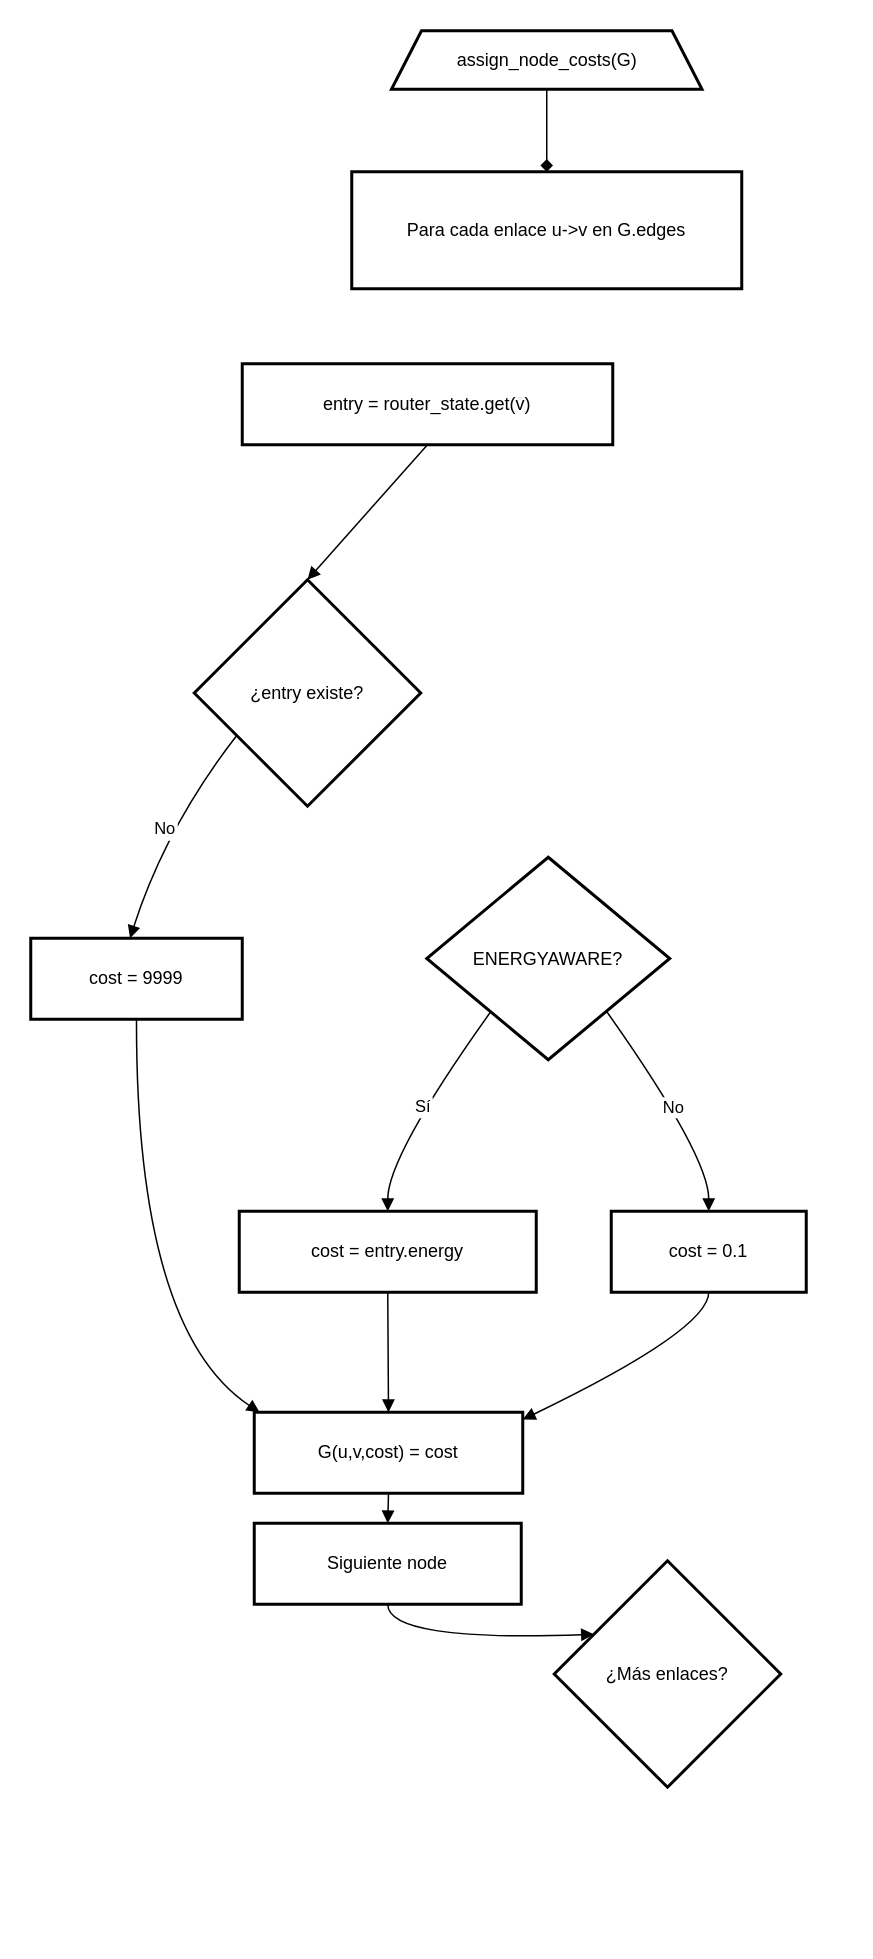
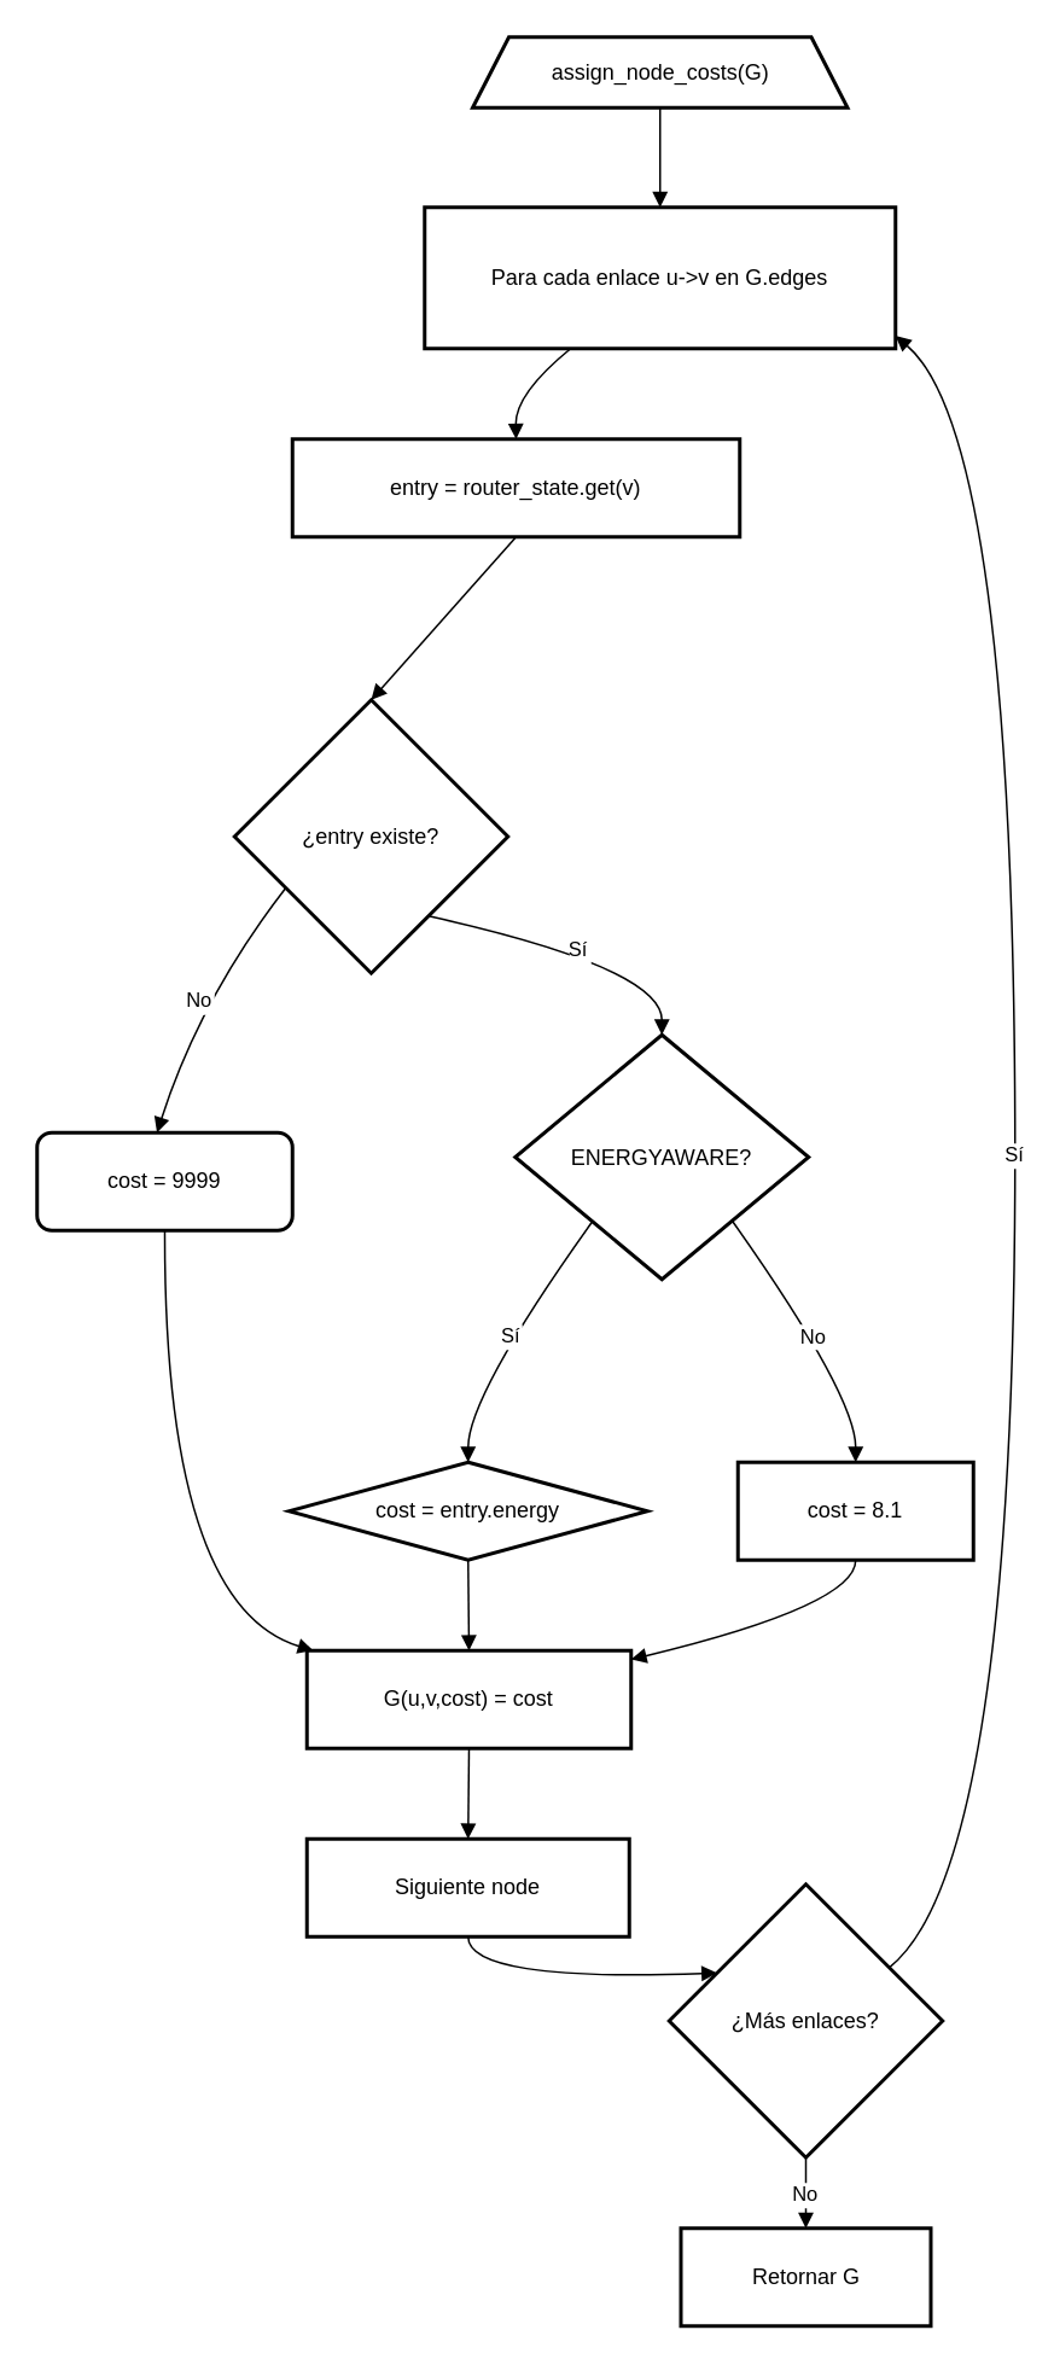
  <mxCell id="0" />
  <mxCell id="1" parent="0" />
  <mxCell id="2" value="assign_node_costs(G)" style="shape=trapezoid;perimeter=trapezoidPerimeter;fixedSize=1;strokeWidth=2;whiteSpace=wrap;" vertex="1" parent="1"><mxGeometry x="260.5" y="20" width="207" height="39" as="geometry" /></mxCell>
  <mxCell id="3" value="Para cada enlace u-&gt;v en G.edges" style="whiteSpace=wrap;strokeWidth=2;" vertex="1" parent="1"><mxGeometry x="234" y="114" width="260" height="78" as="geometry" /></mxCell>
  <mxCell id="4" value="entry = router_state.get(v)" style="whiteSpace=wrap;strokeWidth=2;" vertex="1" parent="1"><mxGeometry x="161" y="242" width="247" height="54" as="geometry" /></mxCell>
  <mxCell id="5" value="¿entry existe?" style="rhombus;strokeWidth=2;whiteSpace=wrap;" vertex="1" parent="1"><mxGeometry x="129" y="386" width="151" height="151" as="geometry" /></mxCell>
- <mxCell id="6" value="cost = 9999" style="whiteSpace=wrap;strokeWidth=2;" vertex="1" parent="1"><mxGeometry x="20" y="625" width="141" height="54" as="geometry" /></mxCell>
+ <mxCell id="6" value="cost = 9999" style="whiteSpace=wrap;strokeWidth=2;rounded=1;" vertex="1" parent="1"><mxGeometry x="20" y="625" width="141" height="54" as="geometry" /></mxCell>
  <mxCell id="7" value="ENERGYAWARE?" style="rhombus;strokeWidth=2;whiteSpace=wrap;" vertex="1" parent="1"><mxGeometry x="284" y="571" width="162" height="135" as="geometry" /></mxCell>
- <mxCell id="8" value="cost = entry.energy" style="whiteSpace=wrap;strokeWidth=2;" vertex="1" parent="1"><mxGeometry x="159" y="807" width="198" height="54" as="geometry" /></mxCell>
- <mxCell id="9" value="cost = 0.1" style="whiteSpace=wrap;strokeWidth=2;" vertex="1" parent="1"><mxGeometry x="407" y="807" width="130" height="54" as="geometry" /></mxCell>
- <mxCell id="10" value="G(u,v,cost) = cost" style="whiteSpace=wrap;strokeWidth=2;" vertex="1" parent="1"><mxGeometry x="169" y="941" width="179" height="54" as="geometry" /></mxCell>
+ <mxCell id="8" value="cost = entry.energy" style="rhombus;whiteSpace=wrap;strokeWidth=2;" vertex="1" parent="1"><mxGeometry x="159" y="807" width="198" height="54" as="geometry" /></mxCell>
+ <mxCell id="9" value="cost = 8.1" style="whiteSpace=wrap;strokeWidth=2;" vertex="1" parent="1"><mxGeometry x="407" y="807" width="130" height="54" as="geometry" /></mxCell>
+ <mxCell id="10" value="G(u,v,cost) = cost" style="whiteSpace=wrap;strokeWidth=2;" vertex="1" parent="1"><mxGeometry x="169" y="911" width="179" height="54" as="geometry" /></mxCell>
  <mxCell id="11" value="Siguiente node" style="whiteSpace=wrap;strokeWidth=2;" vertex="1" parent="1"><mxGeometry x="169" y="1015" width="178" height="54" as="geometry" /></mxCell>
  <mxCell id="12" value="¿Más enlaces?" style="rhombus;strokeWidth=2;whiteSpace=wrap;" vertex="1" parent="1"><mxGeometry x="369" y="1040" width="151" height="151" as="geometry" /></mxCell>
- <mxCell id="13" value="" style="curved=1;startArrow=none;endArrow=diamond;exitX=0.5;exitY=1;entryX=0.5;entryY=0;rounded=0;exitDx=0;exitDy=0;" edge="1" parent="1" source="2" target="3"><mxGeometry relative="1" as="geometry"><Array as="points" /><mxPoint x="363.5" y="64" as="sourcePoint" /></mxGeometry></mxCell>
+ <mxCell id="13" value="" style="curved=1;startArrow=none;endArrow=block;exitX=0.5;exitY=1;entryX=0.5;entryY=0;rounded=0;exitDx=0;exitDy=0;" edge="1" parent="1" source="2" target="3"><mxGeometry relative="1" as="geometry"><Array as="points" /><mxPoint x="363.5" y="64" as="sourcePoint" /></mxGeometry></mxCell>
+ <mxCell id="14" value="" style="curved=1;startArrow=none;endArrow=block;exitX=0.31;exitY=1;entryX=0.5;entryY=0;rounded=0;" edge="1" parent="1" source="3" target="4"><mxGeometry relative="1" as="geometry"><Array as="points"><mxPoint x="284" y="217" /></Array></mxGeometry></mxCell>
  <mxCell id="15" value="" style="curved=1;startArrow=none;endArrow=block;exitX=0.5;exitY=1;entryX=0.5;entryY=0;rounded=0;" edge="1" parent="1" source="4" target="5"><mxGeometry relative="1" as="geometry"><Array as="points" /></mxGeometry></mxCell>
  <mxCell id="16" value="No" style="curved=1;startArrow=none;endArrow=block;exitX=0;exitY=0.8;entryX=0.47;entryY=0.01;rounded=0;" edge="1" parent="1" source="5" target="6"><mxGeometry relative="1" as="geometry"><Array as="points"><mxPoint x="110" y="551" /></Array></mxGeometry></mxCell>
+ <mxCell id="17" value="Sí" style="curved=1;startArrow=none;endArrow=block;exitX=0.86;exitY=1;entryX=0.5;entryY=0;rounded=0;entryDx=0;entryDy=0;" edge="1" parent="1" source="5" target="7"><mxGeometry relative="1" as="geometry"><Array as="points"><mxPoint x="365" y="534" /></Array><mxPoint x="365.5" y="570" as="targetPoint" /></mxGeometry></mxCell>
  <mxCell id="18" value="Sí" style="curved=1;startArrow=none;endArrow=block;exitX=0.05;exitY=1;entryX=0.5;entryY=-0.01;rounded=0;" edge="1" parent="1" source="7" target="8"><mxGeometry relative="1" as="geometry"><Array as="points"><mxPoint x="258" y="770" /></Array></mxGeometry></mxCell>
  <mxCell id="19" value="No" style="curved=1;startArrow=none;endArrow=block;exitX=0.96;exitY=1;entryX=0.5;entryY=-0.01;rounded=0;" edge="1" parent="1" source="7" target="9"><mxGeometry relative="1" as="geometry"><Array as="points"><mxPoint x="472" y="770" /></Array></mxGeometry></mxCell>
  <mxCell id="20" value="" style="curved=1;startArrow=none;endArrow=block;exitX=0.5;exitY=0.99;entryX=0.5;entryY=-0.01;rounded=0;" edge="1" parent="1" source="8" target="10"><mxGeometry relative="1" as="geometry"><Array as="points" /></mxGeometry></mxCell>
  <mxCell id="21" value="" style="curved=1;startArrow=none;endArrow=block;exitX=0.5;exitY=0.99;entryX=1;entryY=0.09;rounded=0;" edge="1" parent="1" source="9" target="10"><mxGeometry relative="1" as="geometry"><Array as="points"><mxPoint x="472" y="886" /></Array></mxGeometry></mxCell>
  <mxCell id="22" value="" style="curved=1;startArrow=none;endArrow=block;exitX=0.5;exitY=1.01;entryX=0.01;entryY=-0.01;rounded=0;" edge="1" parent="1" source="6" target="10"><mxGeometry relative="1" as="geometry"><Array as="points"><mxPoint x="90" y="886" /></Array></mxGeometry></mxCell>
  <mxCell id="23" value="" style="curved=1;startArrow=none;endArrow=block;exitX=0.5;exitY=0.99;entryX=0.5;entryY=-0.01;rounded=0;" edge="1" parent="1" source="10" target="11"><mxGeometry relative="1" as="geometry"><Array as="points" /></mxGeometry></mxCell>
  <mxCell id="24" value="" style="curved=1;startArrow=none;endArrow=block;exitX=0.5;exitY=0.99;entryX=0;entryY=0.23;rounded=0;" edge="1" parent="1" source="11" target="12"><mxGeometry relative="1" as="geometry"><Array as="points"><mxPoint x="258" y="1094" /></Array></mxGeometry></mxCell>
+ <mxCell id="25" value="Sí" style="curved=1;startArrow=none;endArrow=block;exitX=1;exitY=0.18;entryX=1;entryY=0.91;rounded=0;" edge="1" parent="1" source="12" target="3"><mxGeometry relative="1" as="geometry"><Array as="points"><mxPoint x="560" y="1031" /><mxPoint x="560" y="241" /></Array></mxGeometry></mxCell>
+ <mxCell id="26" value="No" style="curved=1;startArrow=none;endArrow=block;exitX=0.5;exitY=0.99;entryX=0.5;entryY=0;rounded=0;entryDx=0;entryDy=0;" edge="1" parent="1" source="12" target="27"><mxGeometry relative="1" as="geometry"><Array as="points" /><mxPoint x="444.5" y="1342" as="targetPoint" /></mxGeometry></mxCell>
+ <mxCell id="27" value="Retornar G" style="whiteSpace=wrap;strokeWidth=2;" vertex="1" parent="1"><mxGeometry x="375.5" y="1230" width="138" height="54" as="geometry" /></mxCell>
